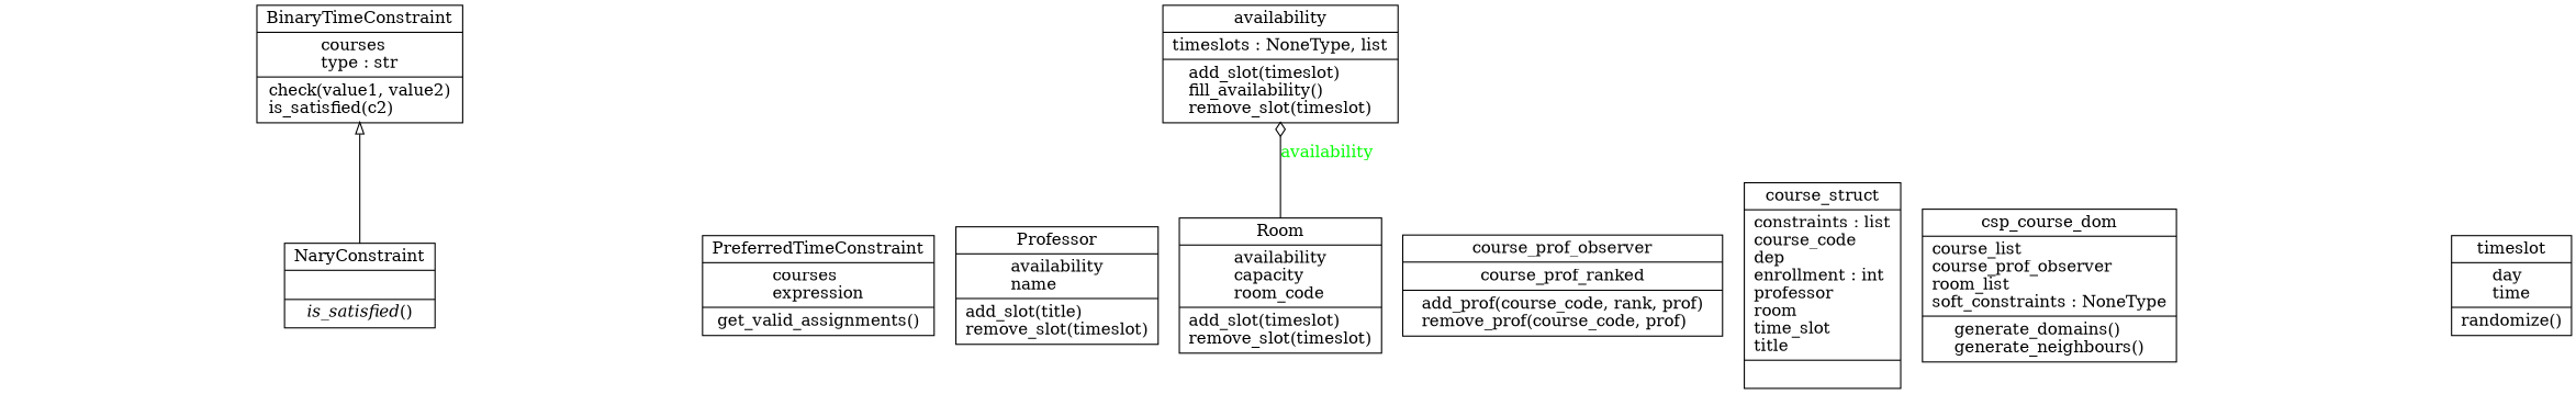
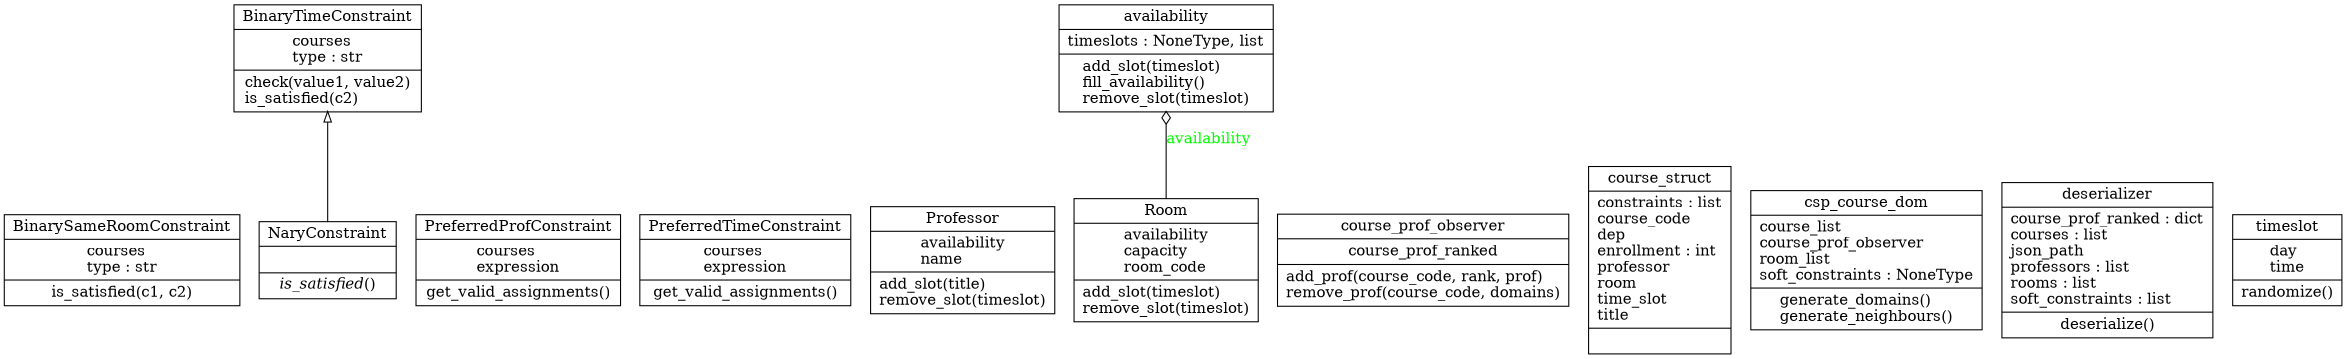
  digraph {
    rankdir=BT
    node [color=black fontcolor=black shape=record style=solid]
    edge [arrowtail=none]
+   n1 [label=<{BinarySameRoomConstraint|courses<br ALIGN="LEFT"/>type : str<br ALIGN="LEFT"/>|is_satisfied(c1, c2)<br ALIGN="LEFT"/>}>]
    n2 [label=<{BinaryTimeConstraint|courses<br ALIGN="LEFT"/>type : str<br ALIGN="LEFT"/>|check(value1, value2)<br ALIGN="LEFT"/>is_satisfied(c2)<br ALIGN="LEFT"/>}>]
    n3 [label=<{NaryConstraint|<br ALIGN="LEFT"/>|<I>is_satisfied</I>()<br ALIGN="LEFT"/>}>]
+   n4 [label=<{PreferredProfConstraint|courses<br ALIGN="LEFT"/>expression<br ALIGN="LEFT"/>|get_valid_assignments()<br ALIGN="LEFT"/>}>]
    n5 [label=<{PreferredTimeConstraint|courses<br ALIGN="LEFT"/>expression<br ALIGN="LEFT"/>|get_valid_assignments()<br ALIGN="LEFT"/>}>]
    n6 [label=<{Professor|availability<br ALIGN="LEFT"/>name<br ALIGN="LEFT"/>|add_slot(title)<br ALIGN="LEFT"/>remove_slot(timeslot)<br ALIGN="LEFT"/>}>]
    n7 [label=<{Room|availability<br ALIGN="LEFT"/>capacity<br ALIGN="LEFT"/>room_code<br ALIGN="LEFT"/>|add_slot(timeslot)<br ALIGN="LEFT"/>remove_slot(timeslot)<br ALIGN="LEFT"/>}>]
    n8 [label=<{availability|timeslots : NoneType, list<br ALIGN="LEFT"/>|add_slot(timeslot)<br ALIGN="LEFT"/>fill_availability()<br ALIGN="LEFT"/>remove_slot(timeslot)<br ALIGN="LEFT"/>}>]
-   n9 [label=<{course_prof_observer|course_prof_ranked<br ALIGN="LEFT"/>|add_prof(course_code, rank, prof)<br ALIGN="LEFT"/>remove_prof(course_code, prof)<br ALIGN="LEFT"/>}>]
+   n9 [label=<{course_prof_observer|course_prof_ranked<br ALIGN="LEFT"/>|add_prof(course_code, rank, prof)<br ALIGN="LEFT"/>remove_prof(course_code, domains)<br ALIGN="LEFT"/>}>]
    n10 [label=<{course_struct|constraints : list<br ALIGN="LEFT"/>course_code<br ALIGN="LEFT"/>dep<br ALIGN="LEFT"/>enrollment : int<br ALIGN="LEFT"/>professor<br ALIGN="LEFT"/>room<br ALIGN="LEFT"/>time_slot<br ALIGN="LEFT"/>title<br ALIGN="LEFT"/>|}>]
    n11 [label=<{csp_course_dom|course_list<br ALIGN="LEFT"/>course_prof_observer<br ALIGN="LEFT"/>room_list<br ALIGN="LEFT"/>soft_constraints : NoneType<br ALIGN="LEFT"/>|generate_domains()<br ALIGN="LEFT"/>generate_neighbours()<br ALIGN="LEFT"/>}>]
+   n12 [label=<{deserializer|course_prof_ranked : dict<br ALIGN="LEFT"/>courses : list<br ALIGN="LEFT"/>json_path<br ALIGN="LEFT"/>professors : list<br ALIGN="LEFT"/>rooms : list<br ALIGN="LEFT"/>soft_constraints : list<br ALIGN="LEFT"/>|deserialize()<br ALIGN="LEFT"/>}>]
    n13 [label=<{timeslot|day<br ALIGN="LEFT"/>time<br ALIGN="LEFT"/>|randomize()<br ALIGN="LEFT"/>}>]
    n3 -> n2 [arrowhead=empty]
    n7 -> n8 [arrowhead=odiamond fontcolor=green label=availability style=solid]
  }
